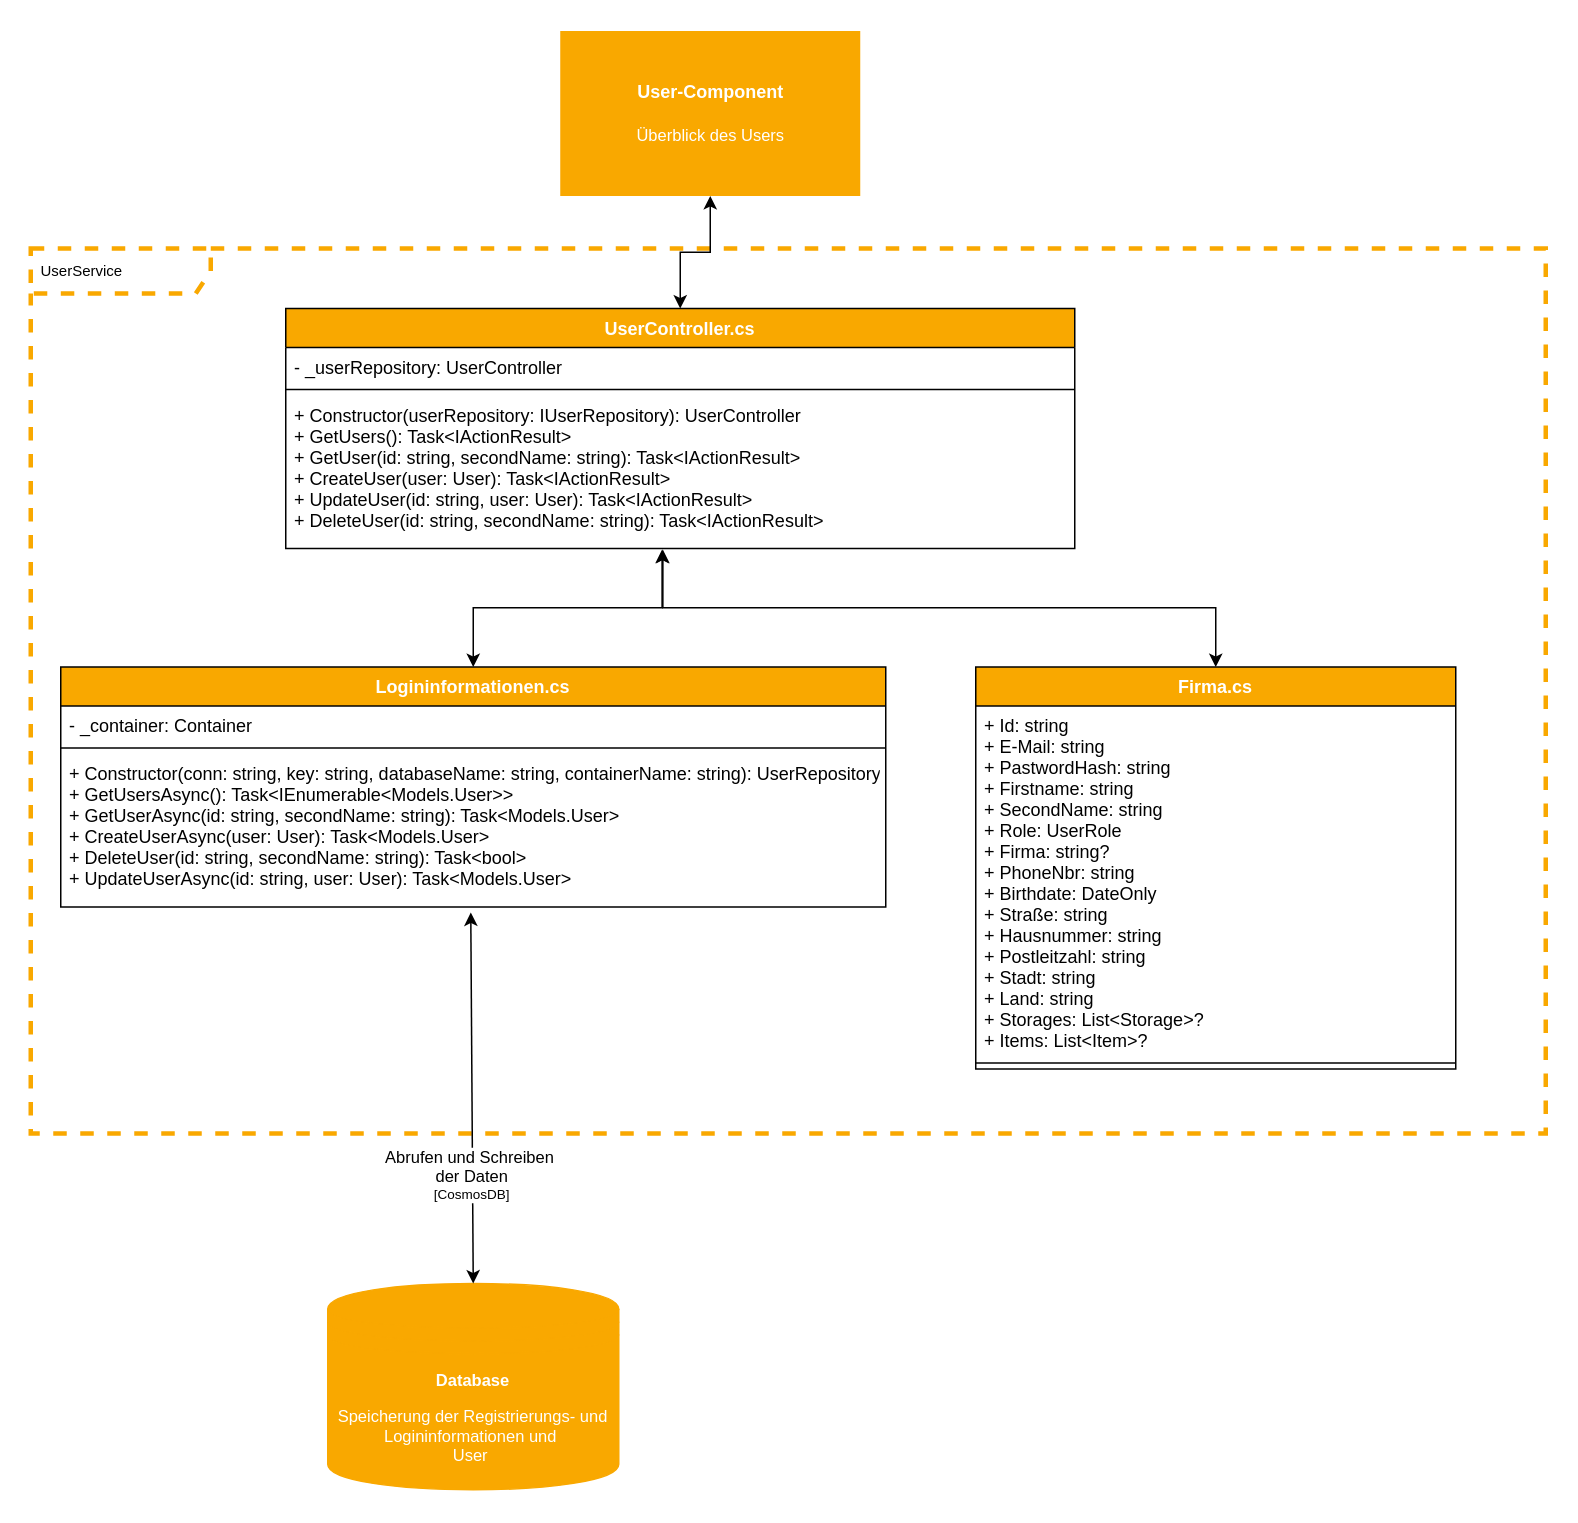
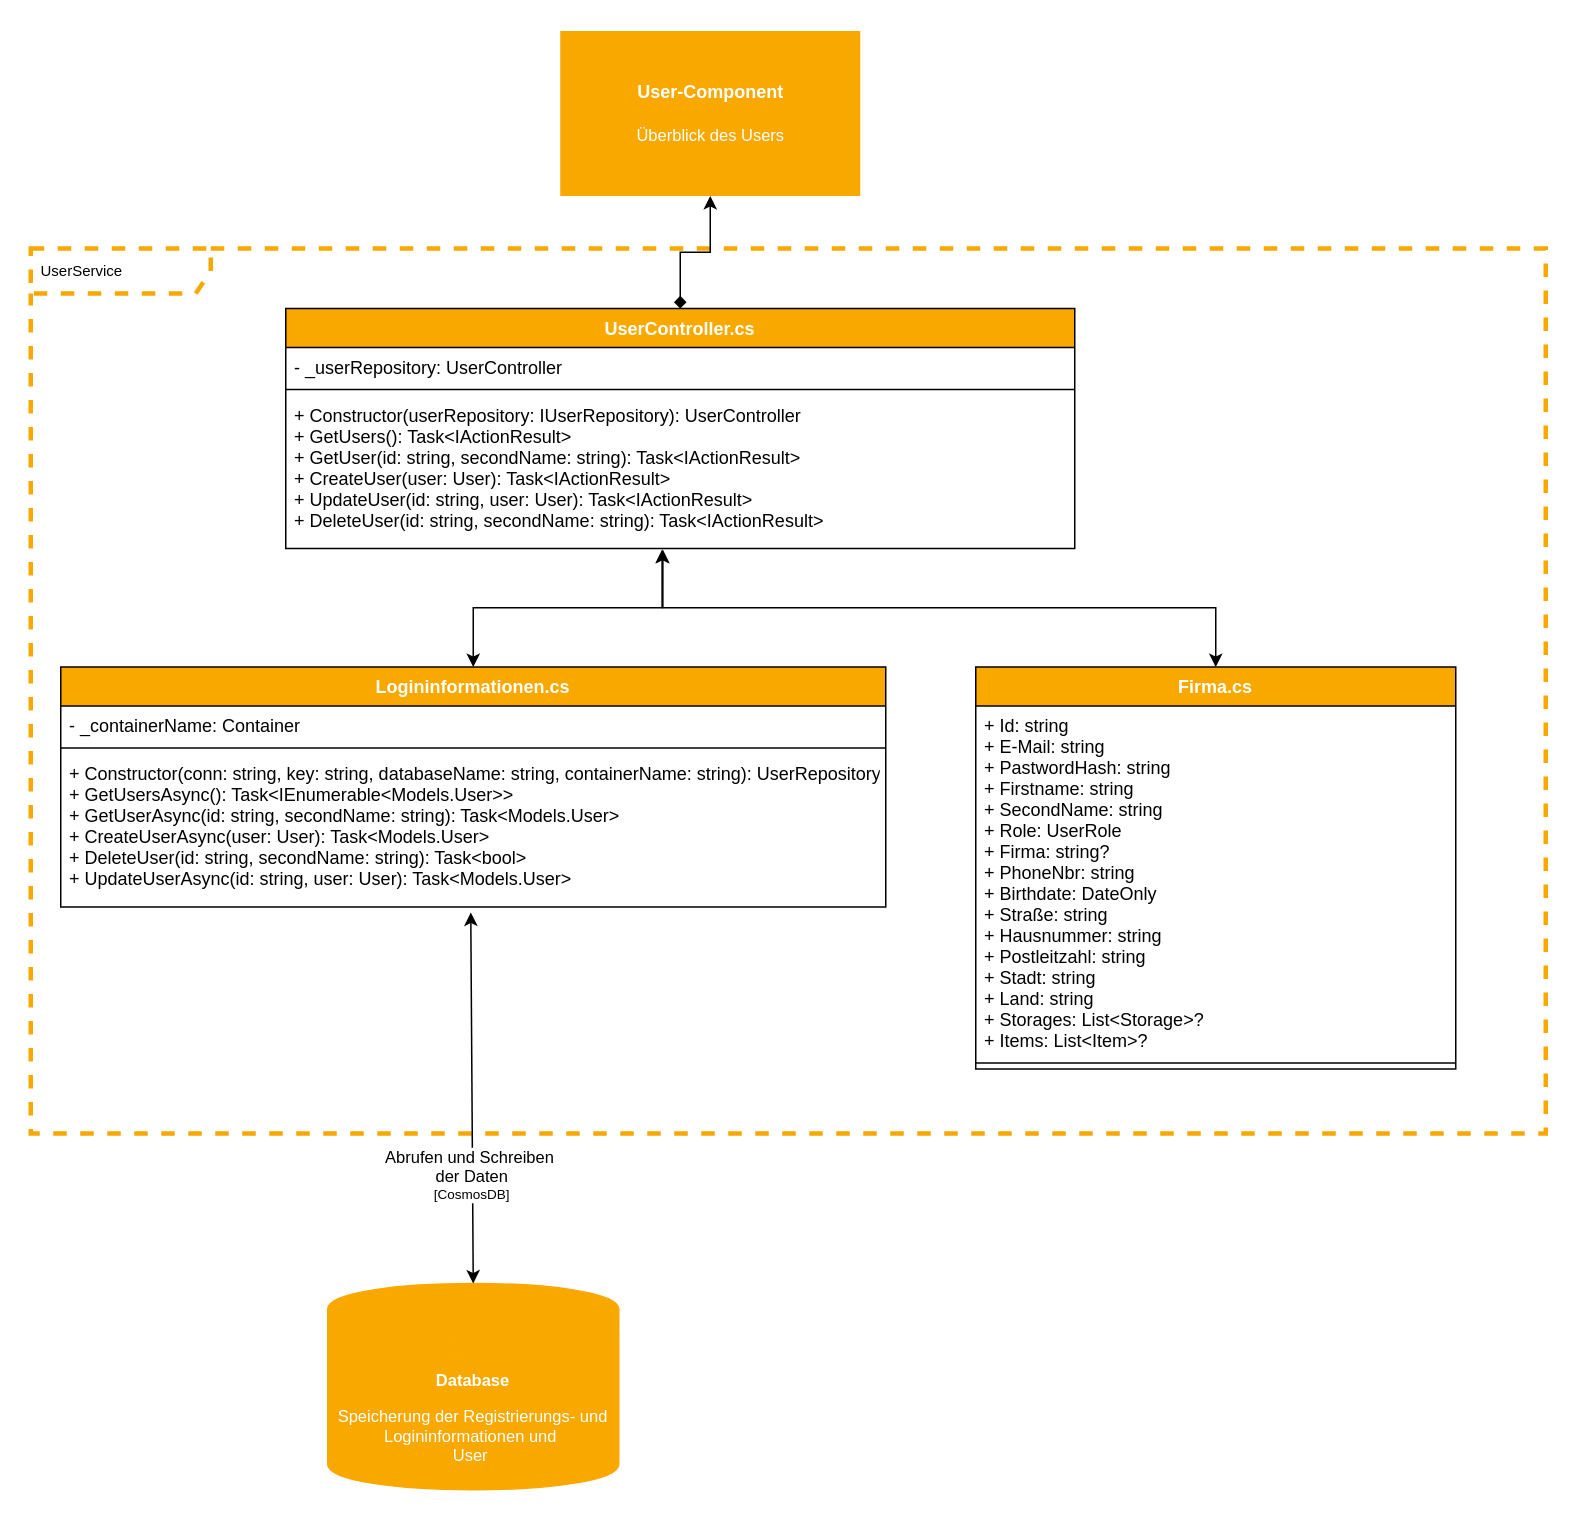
  <mxCell id="0" />
  <mxCell id="1" parent="0" />
  <mxCell id="2" value="&lt;span style=&quot;font-size: 10px;&quot;&gt;UserService&lt;/span&gt;" style="shape=umlFrame;whiteSpace=wrap;html=1;width=120;height=30;boundedLbl=1;verticalAlign=middle;align=left;spacingLeft=5;strokeColor=#F9A800;fontSize=9;fontColor=#000000;fillColor=#FFFFFF;dashed=1;strokeWidth=3;" parent="1" vertex="1"><mxGeometry x="20" y="165" width="1010" height="590" as="geometry" /></mxCell>
- <mxCell id="3" style="edgeStyle=orthogonalEdgeStyle;rounded=0;orthogonalLoop=1;jettySize=auto;html=1;entryX=0.5;entryY=0;entryDx=0;entryDy=0;startArrow=classic;startFill=1;" parent="1" source="4" target="9" edge="1"><mxGeometry relative="1" as="geometry" /></mxCell>
+ <mxCell id="3" style="edgeStyle=orthogonalEdgeStyle;rounded=0;orthogonalLoop=1;jettySize=auto;html=1;entryX=0.5;entryY=0;entryDx=0;entryDy=0;startArrow=classic;startFill=1;endArrow=diamond;" parent="1" source="4" target="9" edge="1"><mxGeometry relative="1" as="geometry" /></mxCell>
  <mxCell id="4" value="&lt;b&gt;User-Component&lt;/b&gt;&lt;br&gt;&lt;br&gt;&lt;font style=&quot;font-size: 11px;&quot;&gt;Überblick des Users&lt;br&gt;&lt;/font&gt;" style="html=1;fillColor=#F9A800;fontColor=#FFFFFF;strokeColor=none;" parent="1" vertex="1"><mxGeometry x="373" y="20" width="200" height="110" as="geometry" /></mxCell>
  <mxCell id="5" style="edgeStyle=orthogonalEdgeStyle;rounded=0;orthogonalLoop=1;jettySize=auto;html=1;entryX=0.478;entryY=1.007;entryDx=0;entryDy=0;entryPerimeter=0;startArrow=classic;startFill=1;" parent="1" source="6" target="12" edge="1"><mxGeometry relative="1" as="geometry" /></mxCell>
  <mxCell id="6" value="Firma.cs" style="swimlane;fontStyle=1;align=center;verticalAlign=top;childLayout=stackLayout;horizontal=1;startSize=26;horizontalStack=0;resizeParent=1;resizeParentMax=0;resizeLast=0;collapsible=1;marginBottom=0;fillColor=#F9A800;fontColor=#FFFFFF;" parent="1" vertex="1"><mxGeometry x="650" y="444" width="320" height="268" as="geometry"><mxRectangle x="73" y="-880" width="160" height="30" as="alternateBounds" /></mxGeometry></mxCell>
  <mxCell id="7" value="+ Id: string&#10;+ E-Mail: string&#10;+ PastwordHash: string&#10;+ Firstname: string&#10;+ SecondName: string&#10;+ Role: UserRole&#10;+ Firma: string?&#10;+ PhoneNbr: string&#10;+ Birthdate: DateOnly&#10;+ Straße: string&#10;+ Hausnummer: string&#10;+ Postleitzahl: string&#10;+ Stadt: string&#10;+ Land: string&#10;+ Storages: List&lt;Storage&gt;?&#10;+ Items: List&lt;Item&gt;?" style="text;strokeColor=none;fillColor=none;align=left;verticalAlign=top;spacingLeft=4;spacingRight=4;overflow=hidden;rotatable=0;points=[[0,0.5],[1,0.5]];portConstraint=eastwest;" parent="6" vertex="1"><mxGeometry y="26" width="320" height="234" as="geometry" /></mxCell>
  <mxCell id="8" value="" style="line;strokeWidth=1;fillColor=none;align=left;verticalAlign=middle;spacingTop=-1;spacingLeft=3;spacingRight=3;rotatable=0;labelPosition=right;points=[];portConstraint=eastwest;strokeColor=inherit;" parent="6" vertex="1"><mxGeometry y="260" width="320" height="8" as="geometry" /></mxCell>
  <mxCell id="9" value="UserController.cs" style="swimlane;fontStyle=1;align=center;verticalAlign=top;childLayout=stackLayout;horizontal=1;startSize=26;horizontalStack=0;resizeParent=1;resizeParentMax=0;resizeLast=0;collapsible=1;marginBottom=0;fillColor=#F9A800;fontColor=#FFFFFF;" parent="1" vertex="1"><mxGeometry x="190" y="205" width="526" height="160" as="geometry"><mxRectangle x="73" y="-880" width="160" height="30" as="alternateBounds" /></mxGeometry></mxCell>
  <mxCell id="10" value="- _userRepository: UserController" style="text;strokeColor=none;fillColor=none;align=left;verticalAlign=top;spacingLeft=4;spacingRight=4;overflow=hidden;rotatable=0;points=[[0,0.5],[1,0.5]];portConstraint=eastwest;" parent="9" vertex="1"><mxGeometry y="26" width="526" height="24" as="geometry" /></mxCell>
  <mxCell id="11" value="" style="line;strokeWidth=1;fillColor=none;align=left;verticalAlign=middle;spacingTop=-1;spacingLeft=3;spacingRight=3;rotatable=0;labelPosition=right;points=[];portConstraint=eastwest;strokeColor=inherit;" parent="9" vertex="1"><mxGeometry y="50" width="526" height="8" as="geometry" /></mxCell>
  <mxCell id="12" value="+ Constructor(userRepository: IUserRepository): UserController&#10;+ GetUsers(): Task&lt;IActionResult&gt;&#10;+ GetUser(id: string, secondName: string): Task&lt;IActionResult&gt;&#10;+ CreateUser(user: User): Task&lt;IActionResult&gt;&#10;+ UpdateUser(id: string, user: User): Task&lt;IActionResult&gt;&#10;+ DeleteUser(id: string, secondName: string): Task&lt;IActionResult&gt;&#10;&#10;" style="text;strokeColor=none;fillColor=none;align=left;verticalAlign=top;spacingLeft=4;spacingRight=4;overflow=hidden;rotatable=0;points=[[0,0.5],[1,0.5]];portConstraint=eastwest;" parent="9" vertex="1"><mxGeometry y="58" width="526" height="102" as="geometry" /></mxCell>
  <mxCell id="13" style="edgeStyle=orthogonalEdgeStyle;rounded=0;orthogonalLoop=1;jettySize=auto;html=1;entryX=0.477;entryY=1.007;entryDx=0;entryDy=0;entryPerimeter=0;startArrow=classic;startFill=1;" parent="1" source="14" target="12" edge="1"><mxGeometry relative="1" as="geometry" /></mxCell>
  <mxCell id="14" value="Logininformationen.cs" style="swimlane;fontStyle=1;align=center;verticalAlign=top;childLayout=stackLayout;horizontal=1;startSize=26;horizontalStack=0;resizeParent=1;resizeParentMax=0;resizeLast=0;collapsible=1;marginBottom=0;fillColor=#F9A800;fontColor=#FFFFFF;" parent="1" vertex="1"><mxGeometry x="40" y="444" width="550" height="160" as="geometry"><mxRectangle x="73" y="-880" width="160" height="30" as="alternateBounds" /></mxGeometry></mxCell>
- <mxCell id="15" value="- _container: Container" style="text;strokeColor=none;fillColor=none;align=left;verticalAlign=top;spacingLeft=4;spacingRight=4;overflow=hidden;rotatable=0;points=[[0,0.5],[1,0.5]];portConstraint=eastwest;" parent="14" vertex="1"><mxGeometry y="26" width="550" height="24" as="geometry" /></mxCell>
+ <mxCell id="15" value="- _containerName: Container" style="text;strokeColor=none;fillColor=none;align=left;verticalAlign=top;spacingLeft=4;spacingRight=4;overflow=hidden;rotatable=0;points=[[0,0.5],[1,0.5]];portConstraint=eastwest;" parent="14" vertex="1"><mxGeometry y="26" width="550" height="24" as="geometry" /></mxCell>
  <mxCell id="16" value="" style="line;strokeWidth=1;fillColor=none;align=left;verticalAlign=middle;spacingTop=-1;spacingLeft=3;spacingRight=3;rotatable=0;labelPosition=right;points=[];portConstraint=eastwest;strokeColor=inherit;" parent="14" vertex="1"><mxGeometry y="50" width="550" height="8" as="geometry" /></mxCell>
  <mxCell id="17" value="+ Constructor(conn: string, key: string, databaseName: string, containerName: string): UserRepository&#10;+ GetUsersAsync(): Task&lt;IEnumerable&lt;Models.User&gt;&gt;&#10;+ GetUserAsync(id: string, secondName: string): Task&lt;Models.User&gt;&#10;+ CreateUserAsync(user: User): Task&lt;Models.User&gt;&#10;+ DeleteUser(id: string, secondName: string): Task&lt;bool&gt;&#10;+ UpdateUserAsync(id: string, user: User): Task&lt;Models.User&gt;&#10;&#10;&#10;" style="text;strokeColor=none;fillColor=none;align=left;verticalAlign=top;spacingLeft=4;spacingRight=4;overflow=hidden;rotatable=0;points=[[0,0.5],[1,0.5]];portConstraint=eastwest;" parent="14" vertex="1"><mxGeometry y="58" width="550" height="102" as="geometry" /></mxCell>
  <mxCell id="18" value="&lt;font style=&quot;&quot;&gt;&lt;font color=&quot;#ffffff&quot;&gt;&lt;b style=&quot;font-size: 11px;&quot;&gt;Database&lt;/b&gt;&lt;br&gt;&lt;br&gt;&lt;span style=&quot;font-size: 11px;&quot;&gt;Speicherung der Registrierungs- und Logininformationen und&amp;nbsp;&lt;/span&gt;&lt;br&gt;&lt;span style=&quot;font-size: 11px;&quot;&gt;User&lt;/span&gt;&lt;/font&gt;&lt;span style=&quot;font-size: 11px;&quot;&gt;&amp;nbsp;&lt;/span&gt;&lt;/font&gt;" style="shape=datastore;whiteSpace=wrap;html=1;strokeColor=#F9A800;fontSize=9;fontColor=#000000;fillColor=#F9A800;gradientColor=none;" parent="1" vertex="1"><mxGeometry x="218" y="855" width="194" height="137.5" as="geometry" /></mxCell>
  <mxCell id="19" value="&lt;font color=&quot;#000000&quot;&gt;&lt;span style=&quot;font-size: 11px;&quot;&gt;Abrufen und Schreiben&amp;nbsp;&lt;/span&gt;&lt;br&gt;&lt;span style=&quot;font-size: 11px;&quot;&gt;der Daten&lt;/span&gt;&lt;br&gt;&lt;font style=&quot;font-size: 9px;&quot;&gt;[CosmosDB]&lt;/font&gt;&lt;br&gt;&lt;/font&gt;" style="endArrow=classic;startArrow=classic;html=1;rounded=0;fontSize=8;fontColor=#FFFFFF;exitX=0.5;exitY=0;exitDx=0;exitDy=0;entryX=0.497;entryY=1.036;entryDx=0;entryDy=0;entryPerimeter=0;" parent="1" source="18" target="17" edge="1"><mxGeometry x="-0.417" y="1" width="50" height="50" relative="1" as="geometry"><mxPoint x="326" y="673.75" as="sourcePoint" /><mxPoint x="530" y="833.75" as="targetPoint" /><mxPoint as="offset" /></mxGeometry></mxCell>
